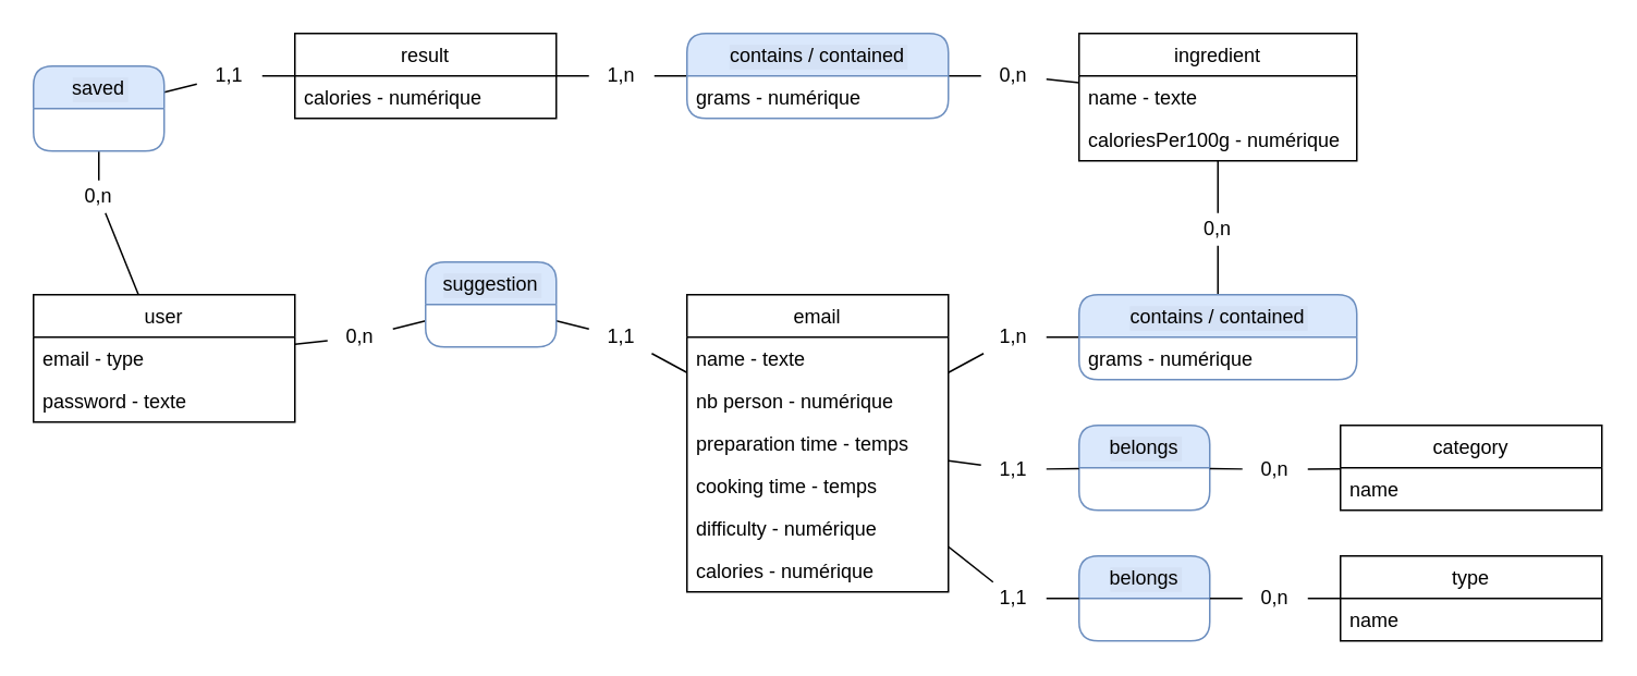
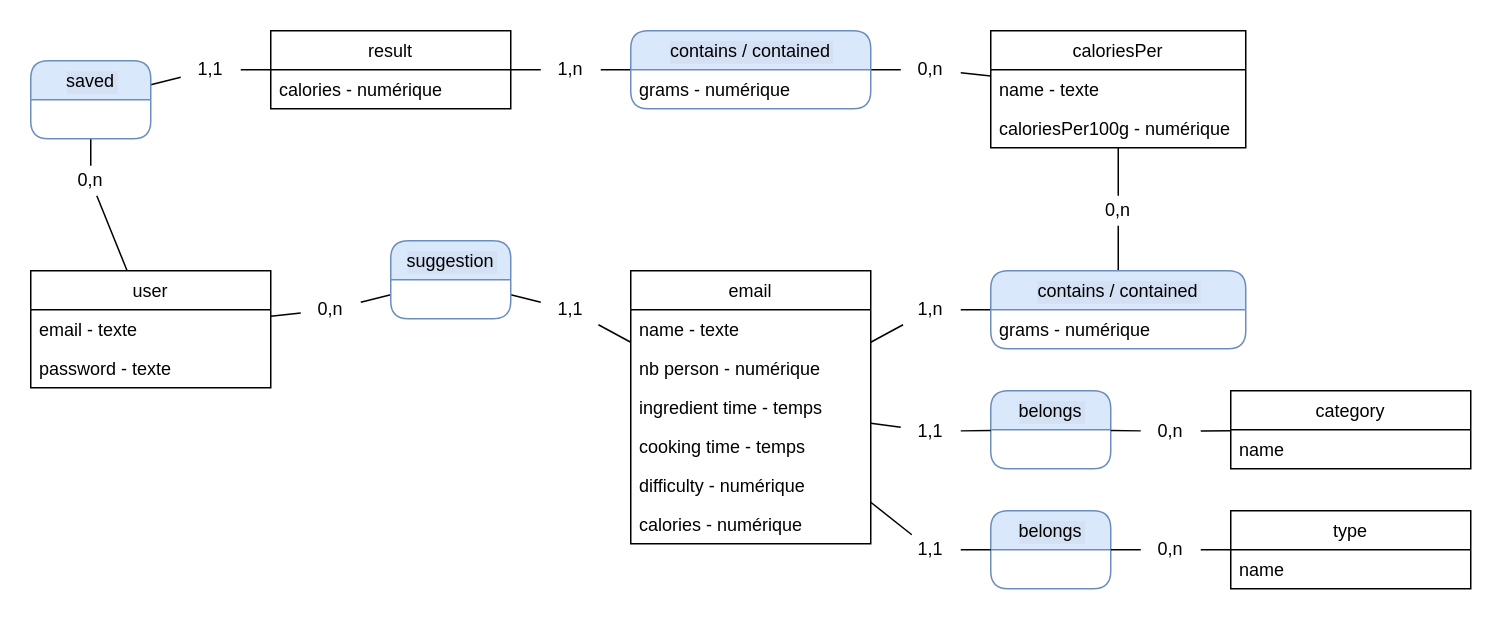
  <mxCell id="0" />
  <mxCell id="1" parent="0" />
  <mxCell id="2" value="" style="endArrow=none;html=1;" edge="1" parent="1" source="3" target="64"><mxGeometry width="50" height="50" relative="1" as="geometry"><mxPoint x="450" y="320" as="sourcePoint" /><mxPoint x="325" y="240" as="targetPoint" /></mxGeometry></mxCell>
  <mxCell id="3" value="0,n" style="text;html=1;strokeColor=none;fillColor=none;align=center;verticalAlign=middle;whiteSpace=wrap;rounded=0;" vertex="1" parent="1"><mxGeometry x="200" y="196" width="40" height="20" as="geometry" /></mxCell>
  <mxCell id="4" value="" style="endArrow=none;html=1;" edge="1" parent="1" source="8" target="3"><mxGeometry width="50" height="50" relative="1" as="geometry"><mxPoint x="238.158" y="310" as="sourcePoint" /><mxPoint x="405" y="298.265" as="targetPoint" /></mxGeometry></mxCell>
  <mxCell id="5" value="" style="endArrow=none;html=1;" edge="1" parent="1" source="6" target="11"><mxGeometry width="50" height="50" relative="1" as="geometry"><mxPoint x="270" y="320" as="sourcePoint" /><mxPoint x="320" y="270" as="targetPoint" /></mxGeometry></mxCell>
  <mxCell id="6" value="1,1" style="text;html=1;strokeColor=none;fillColor=none;align=center;verticalAlign=middle;whiteSpace=wrap;rounded=0;shadow=0;glass=0;comic=0;" vertex="1" parent="1"><mxGeometry x="360" y="196" width="40" height="20" as="geometry" /></mxCell>
  <mxCell id="7" value="" style="endArrow=none;html=1;" edge="1" parent="1" source="64" target="6"><mxGeometry width="50" height="50" relative="1" as="geometry"><mxPoint x="342.143" y="240" as="sourcePoint" /><mxPoint x="405" y="278.135" as="targetPoint" /></mxGeometry></mxCell>
  <mxCell id="8" value="user" style="swimlane;fontStyle=0;childLayout=stackLayout;horizontal=1;startSize=26;fillColor=none;horizontalStack=0;resizeParent=1;resizeParentMax=0;resizeLast=0;collapsible=1;marginBottom=0;" vertex="1" parent="1"><mxGeometry x="20" y="180" width="160" height="78" as="geometry" /></mxCell>
- <mxCell id="9" value="email - type" style="text;strokeColor=none;fillColor=none;align=left;verticalAlign=top;spacingLeft=4;spacingRight=4;overflow=hidden;rotatable=0;points=[[0,0.5],[1,0.5]];portConstraint=eastwest;" vertex="1" parent="8"><mxGeometry y="26" width="160" height="26" as="geometry" /></mxCell>
+ <mxCell id="9" value="email - texte" style="text;strokeColor=none;fillColor=none;align=left;verticalAlign=top;spacingLeft=4;spacingRight=4;overflow=hidden;rotatable=0;points=[[0,0.5],[1,0.5]];portConstraint=eastwest;" vertex="1" parent="8"><mxGeometry y="26" width="160" height="26" as="geometry" /></mxCell>
  <mxCell id="10" value="password - texte" style="text;strokeColor=none;fillColor=none;align=left;verticalAlign=top;spacingLeft=4;spacingRight=4;overflow=hidden;rotatable=0;points=[[0,0.5],[1,0.5]];portConstraint=eastwest;" vertex="1" parent="8"><mxGeometry y="52" width="160" height="26" as="geometry" /></mxCell>
  <mxCell id="11" value="email" style="swimlane;fontStyle=0;childLayout=stackLayout;horizontal=1;startSize=26;fillColor=none;horizontalStack=0;resizeParent=1;resizeParentMax=0;resizeLast=0;collapsible=1;marginBottom=0;" vertex="1" parent="1"><mxGeometry x="420" y="180" width="160" height="182" as="geometry" /></mxCell>
  <mxCell id="12" value="name - texte" style="text;strokeColor=none;fillColor=none;align=left;verticalAlign=top;spacingLeft=4;spacingRight=4;overflow=hidden;rotatable=0;points=[[0,0.5],[1,0.5]];portConstraint=eastwest;" vertex="1" parent="11"><mxGeometry y="26" width="160" height="26" as="geometry" /></mxCell>
  <mxCell id="13" value="nb person - numérique" style="text;strokeColor=none;fillColor=none;align=left;verticalAlign=top;spacingLeft=4;spacingRight=4;overflow=hidden;rotatable=0;points=[[0,0.5],[1,0.5]];portConstraint=eastwest;" vertex="1" parent="11"><mxGeometry y="52" width="160" height="26" as="geometry" /></mxCell>
- <mxCell id="14" value="preparation time - temps" style="text;strokeColor=none;fillColor=none;align=left;verticalAlign=top;spacingLeft=4;spacingRight=4;overflow=hidden;rotatable=0;points=[[0,0.5],[1,0.5]];portConstraint=eastwest;" vertex="1" parent="11"><mxGeometry y="78" width="160" height="26" as="geometry" /></mxCell>
+ <mxCell id="14" value="ingredient time - temps" style="text;strokeColor=none;fillColor=none;align=left;verticalAlign=top;spacingLeft=4;spacingRight=4;overflow=hidden;rotatable=0;points=[[0,0.5],[1,0.5]];portConstraint=eastwest;" vertex="1" parent="11"><mxGeometry y="78" width="160" height="26" as="geometry" /></mxCell>
  <mxCell id="15" value="cooking time - temps" style="text;strokeColor=none;fillColor=none;align=left;verticalAlign=top;spacingLeft=4;spacingRight=4;overflow=hidden;rotatable=0;points=[[0,0.5],[1,0.5]];portConstraint=eastwest;" vertex="1" parent="11"><mxGeometry y="104" width="160" height="26" as="geometry" /></mxCell>
  <mxCell id="16" value="difficulty - numérique" style="text;strokeColor=none;fillColor=none;align=left;verticalAlign=top;spacingLeft=4;spacingRight=4;overflow=hidden;rotatable=0;points=[[0,0.5],[1,0.5]];portConstraint=eastwest;" vertex="1" parent="11"><mxGeometry y="130" width="160" height="26" as="geometry" /></mxCell>
  <mxCell id="17" value="calories - numérique" style="text;strokeColor=none;fillColor=none;align=left;verticalAlign=top;spacingLeft=4;spacingRight=4;overflow=hidden;rotatable=0;points=[[0,0.5],[1,0.5]];portConstraint=eastwest;" vertex="1" parent="11"><mxGeometry y="156" width="160" height="26" as="geometry" /></mxCell>
  <mxCell id="18" value="" style="endArrow=none;html=1;" edge="1" parent="1" source="20" target="8"><mxGeometry width="50" height="50" relative="1" as="geometry"><mxPoint x="70" y="190" as="sourcePoint" /><mxPoint x="120" y="140" as="targetPoint" /></mxGeometry></mxCell>
  <mxCell id="19" value="" style="endArrow=none;html=1;" edge="1" parent="1" source="22" target="61"><mxGeometry width="50" height="50" relative="1" as="geometry"><mxPoint x="8.035" y="82" as="sourcePoint" /><mxPoint x="82.948" y="190" as="targetPoint" /></mxGeometry></mxCell>
  <mxCell id="20" value="0,n" style="text;html=1;align=center;verticalAlign=middle;whiteSpace=wrap;rounded=0;shadow=0;glass=0;comic=0;labelBackgroundColor=none;" vertex="1" parent="1"><mxGeometry x="40" y="110" width="40" height="20" as="geometry" /></mxCell>
  <mxCell id="21" value="" style="endArrow=none;html=1;" edge="1" parent="1" source="63" target="20"><mxGeometry width="50" height="50" relative="1" as="geometry"><mxPoint x="32.023" y="72" as="sourcePoint" /><mxPoint x="81.965" y="180" as="targetPoint" /></mxGeometry></mxCell>
  <mxCell id="22" value="1,1" style="text;html=1;strokeColor=none;fillColor=none;align=center;verticalAlign=middle;whiteSpace=wrap;rounded=0;shadow=0;glass=0;comic=0;labelBackgroundColor=none;" vertex="1" parent="1"><mxGeometry x="120" y="36" width="40" height="20" as="geometry" /></mxCell>
  <mxCell id="23" value="" style="endArrow=none;html=1;" edge="1" parent="1" source="63" target="22"><mxGeometry width="50" height="50" relative="1" as="geometry"><mxPoint x="60" y="46" as="sourcePoint" /><mxPoint x="140" y="46" as="targetPoint" /></mxGeometry></mxCell>
  <mxCell id="24" value="" style="endArrow=none;html=1;" edge="1" parent="1" source="28" target="59"><mxGeometry width="50" height="50" relative="1" as="geometry"><mxPoint x="360" y="190" as="sourcePoint" /><mxPoint x="410" y="140" as="targetPoint" /></mxGeometry></mxCell>
  <mxCell id="25" value="" style="endArrow=none;html=1;" edge="1" parent="1" source="26" target="56"><mxGeometry width="50" height="50" relative="1" as="geometry"><mxPoint x="590" y="190" as="sourcePoint" /><mxPoint x="640" y="140" as="targetPoint" /></mxGeometry></mxCell>
  <mxCell id="26" value="0,n" style="text;html=1;strokeColor=none;fillColor=none;align=center;verticalAlign=middle;whiteSpace=wrap;rounded=0;shadow=0;glass=0;comic=0;labelBackgroundColor=none;" vertex="1" parent="1"><mxGeometry x="600" y="36" width="40" height="20" as="geometry" /></mxCell>
  <mxCell id="27" value="" style="endArrow=none;html=1;" edge="1" parent="1" source="59" target="26"><mxGeometry width="50" height="50" relative="1" as="geometry"><mxPoint x="460" y="48.6" as="sourcePoint" /><mxPoint x="540" y="53.8" as="targetPoint" /></mxGeometry></mxCell>
  <mxCell id="28" value="1,n" style="text;html=1;strokeColor=none;fillColor=none;align=center;verticalAlign=middle;whiteSpace=wrap;rounded=0;shadow=0;glass=0;comic=0;labelBackgroundColor=none;" vertex="1" parent="1"><mxGeometry x="360" y="36" width="40" height="20" as="geometry" /></mxCell>
  <mxCell id="29" value="" style="endArrow=none;html=1;" edge="1" parent="1" source="61" target="28"><mxGeometry width="50" height="50" relative="1" as="geometry"><mxPoint x="300" y="46" as="sourcePoint" /><mxPoint x="380" y="46" as="targetPoint" /></mxGeometry></mxCell>
  <mxCell id="30" value="belongs" style="swimlane;fontStyle=0;childLayout=stackLayout;horizontal=1;startSize=26;horizontalStack=0;resizeParent=1;resizeParentMax=0;resizeLast=0;collapsible=1;marginBottom=0;rounded=1;labelBackgroundColor=#D4E1F5;fillColor=#dae8fc;strokeColor=#6c8ebf;" vertex="1" parent="1"><mxGeometry x="660" y="260" width="80" height="52" as="geometry" /></mxCell>
  <mxCell id="31" value="category" style="swimlane;fontStyle=0;childLayout=stackLayout;horizontal=1;startSize=26;fillColor=none;horizontalStack=0;resizeParent=1;resizeParentMax=0;resizeLast=0;collapsible=1;marginBottom=0;" vertex="1" parent="1"><mxGeometry x="820" y="260" width="160" height="52" as="geometry" /></mxCell>
  <mxCell id="32" value="name" style="text;strokeColor=none;fillColor=none;align=left;verticalAlign=top;spacingLeft=4;spacingRight=4;overflow=hidden;rotatable=0;points=[[0,0.5],[1,0.5]];portConstraint=eastwest;" vertex="1" parent="31"><mxGeometry y="26" width="160" height="26" as="geometry" /></mxCell>
  <mxCell id="33" value="type" style="swimlane;fontStyle=0;childLayout=stackLayout;horizontal=1;startSize=26;fillColor=none;horizontalStack=0;resizeParent=1;resizeParentMax=0;resizeLast=0;collapsible=1;marginBottom=0;" vertex="1" parent="1"><mxGeometry x="820" y="340" width="160" height="52" as="geometry" /></mxCell>
  <mxCell id="34" value="name" style="text;strokeColor=none;fillColor=none;align=left;verticalAlign=top;spacingLeft=4;spacingRight=4;overflow=hidden;rotatable=0;points=[[0,0.5],[1,0.5]];portConstraint=eastwest;" vertex="1" parent="33"><mxGeometry y="26" width="160" height="26" as="geometry" /></mxCell>
  <mxCell id="35" value="" style="endArrow=none;html=1;" edge="1" parent="1" source="37" target="54"><mxGeometry width="50" height="50" relative="1" as="geometry"><mxPoint x="660" y="310" as="sourcePoint" /><mxPoint x="710" y="260" as="targetPoint" /></mxGeometry></mxCell>
  <mxCell id="36" value="" style="endArrow=none;html=1;" edge="1" parent="1" source="39" target="54"><mxGeometry width="50" height="50" relative="1" as="geometry"><mxPoint x="590" y="246.714" as="sourcePoint" /><mxPoint x="694.333" y="202" as="targetPoint" /></mxGeometry></mxCell>
  <mxCell id="37" value="1,n" style="text;html=1;strokeColor=none;fillColor=none;align=center;verticalAlign=middle;whiteSpace=wrap;rounded=0;shadow=0;glass=0;comic=0;labelBackgroundColor=none;" vertex="1" parent="1"><mxGeometry x="600" y="196" width="40" height="20" as="geometry" /></mxCell>
  <mxCell id="38" value="" style="endArrow=none;html=1;" edge="1" parent="1" source="11" target="37"><mxGeometry width="50" height="50" relative="1" as="geometry"><mxPoint x="580" y="236.714" as="sourcePoint" /><mxPoint x="684.333" y="192" as="targetPoint" /></mxGeometry></mxCell>
  <mxCell id="39" value="0,n" style="text;html=1;strokeColor=none;fillColor=none;align=center;verticalAlign=middle;whiteSpace=wrap;rounded=0;shadow=0;glass=0;comic=0;labelBackgroundColor=none;" vertex="1" parent="1"><mxGeometry x="725" y="130" width="40" height="20" as="geometry" /></mxCell>
  <mxCell id="40" value="" style="endArrow=none;html=1;" edge="1" parent="1" source="56" target="39"><mxGeometry width="50" height="50" relative="1" as="geometry"><mxPoint x="668.738" y="98" as="sourcePoint" /><mxPoint x="715.841" y="140" as="targetPoint" /></mxGeometry></mxCell>
  <mxCell id="41" value="" style="endArrow=none;html=1;" edge="1" parent="1" source="48" target="30"><mxGeometry width="50" height="50" relative="1" as="geometry"><mxPoint x="680" y="330" as="sourcePoint" /><mxPoint x="730" y="280" as="targetPoint" /></mxGeometry></mxCell>
  <mxCell id="42" value="belongs" style="swimlane;fontStyle=0;childLayout=stackLayout;horizontal=1;startSize=26;horizontalStack=0;resizeParent=1;resizeParentMax=0;resizeLast=0;collapsible=1;marginBottom=0;rounded=1;labelBackgroundColor=#D4E1F5;fillColor=#dae8fc;strokeColor=#6c8ebf;" vertex="1" parent="1"><mxGeometry x="660" y="340" width="80" height="52" as="geometry" /></mxCell>
  <mxCell id="43" value="" style="endArrow=none;html=1;" edge="1" parent="1" source="50" target="42"><mxGeometry width="50" height="50" relative="1" as="geometry"><mxPoint x="680" y="330" as="sourcePoint" /><mxPoint x="730" y="280" as="targetPoint" /></mxGeometry></mxCell>
  <mxCell id="44" value="" style="endArrow=none;html=1;" edge="1" parent="1" source="52" target="33"><mxGeometry width="50" height="50" relative="1" as="geometry"><mxPoint x="680" y="330" as="sourcePoint" /><mxPoint x="730" y="280" as="targetPoint" /></mxGeometry></mxCell>
  <mxCell id="45" value="" style="endArrow=none;html=1;" edge="1" parent="1" source="46" target="31"><mxGeometry width="50" height="50" relative="1" as="geometry"><mxPoint x="680" y="330" as="sourcePoint" /><mxPoint x="730" y="280" as="targetPoint" /></mxGeometry></mxCell>
  <mxCell id="46" value="0,n" style="text;html=1;strokeColor=none;fillColor=none;align=center;verticalAlign=middle;whiteSpace=wrap;rounded=0;shadow=0;glass=0;comic=0;labelBackgroundColor=none;" vertex="1" parent="1"><mxGeometry x="760" y="277" width="40" height="20" as="geometry" /></mxCell>
  <mxCell id="47" value="" style="endArrow=none;html=1;" edge="1" parent="1" source="30" target="46"><mxGeometry width="50" height="50" relative="1" as="geometry"><mxPoint x="740" y="286" as="sourcePoint" /><mxPoint x="820" y="286" as="targetPoint" /></mxGeometry></mxCell>
  <mxCell id="48" value="1,1" style="text;html=1;strokeColor=none;fillColor=none;align=center;verticalAlign=middle;whiteSpace=wrap;rounded=0;shadow=0;glass=0;comic=0;labelBackgroundColor=none;" vertex="1" parent="1"><mxGeometry x="600" y="277" width="40" height="20" as="geometry" /></mxCell>
  <mxCell id="49" value="" style="endArrow=none;html=1;" edge="1" parent="1" source="11" target="48"><mxGeometry width="50" height="50" relative="1" as="geometry"><mxPoint x="580" y="277" as="sourcePoint" /><mxPoint x="660" y="283" as="targetPoint" /></mxGeometry></mxCell>
  <mxCell id="50" value="1,1" style="text;html=1;strokeColor=none;fillColor=none;align=center;verticalAlign=middle;whiteSpace=wrap;rounded=0;shadow=0;glass=0;comic=0;labelBackgroundColor=none;" vertex="1" parent="1"><mxGeometry x="600" y="356" width="40" height="20" as="geometry" /></mxCell>
  <mxCell id="51" value="" style="endArrow=none;html=1;" edge="1" parent="1" source="11" target="50"><mxGeometry width="50" height="50" relative="1" as="geometry"><mxPoint x="580" y="309" as="sourcePoint" /><mxPoint x="660" y="347" as="targetPoint" /></mxGeometry></mxCell>
  <mxCell id="52" value="0,n" style="text;html=1;strokeColor=none;fillColor=none;align=center;verticalAlign=middle;whiteSpace=wrap;rounded=0;shadow=0;glass=0;comic=0;labelBackgroundColor=none;" vertex="1" parent="1"><mxGeometry x="760" y="356" width="40" height="20" as="geometry" /></mxCell>
  <mxCell id="53" value="" style="endArrow=none;html=1;" edge="1" parent="1" source="42" target="52"><mxGeometry width="50" height="50" relative="1" as="geometry"><mxPoint x="740" y="366" as="sourcePoint" /><mxPoint x="820" y="366" as="targetPoint" /></mxGeometry></mxCell>
  <mxCell id="54" value="contains / contained" style="swimlane;fontStyle=0;childLayout=stackLayout;horizontal=1;startSize=26;horizontalStack=0;resizeParent=1;resizeParentMax=0;resizeLast=0;collapsible=1;marginBottom=0;rounded=1;labelBackgroundColor=#D4E1F5;fillColor=#dae8fc;strokeColor=#6c8ebf;" vertex="1" parent="1"><mxGeometry x="660" y="180" width="170" height="52" as="geometry" /></mxCell>
  <mxCell id="55" value="grams - numérique" style="text;strokeColor=none;fillColor=none;align=left;verticalAlign=top;spacingLeft=4;spacingRight=4;overflow=hidden;rotatable=0;points=[[0,0.5],[1,0.5]];portConstraint=eastwest;" vertex="1" parent="54"><mxGeometry y="26" width="170" height="26" as="geometry" /></mxCell>
- <mxCell id="56" value="ingredient" style="swimlane;fontStyle=0;childLayout=stackLayout;horizontal=1;startSize=26;fillColor=none;horizontalStack=0;resizeParent=1;resizeParentMax=0;resizeLast=0;collapsible=1;marginBottom=0;" vertex="1" parent="1"><mxGeometry x="660" width="170" height="78" as="geometry" y="20" /></mxCell>
+ <mxCell id="56" value="caloriesPer" style="swimlane;fontStyle=0;childLayout=stackLayout;horizontal=1;startSize=26;fillColor=none;horizontalStack=0;resizeParent=1;resizeParentMax=0;resizeLast=0;collapsible=1;marginBottom=0;" vertex="1" parent="1"><mxGeometry x="660" width="170" height="78" as="geometry" y="20" /></mxCell>
  <mxCell id="57" value="name - texte" style="text;strokeColor=none;fillColor=none;align=left;verticalAlign=top;spacingLeft=4;spacingRight=4;overflow=hidden;rotatable=0;points=[[0,0.5],[1,0.5]];portConstraint=eastwest;" vertex="1" parent="56"><mxGeometry y="26" width="170" height="26" as="geometry" /></mxCell>
  <mxCell id="58" value="caloriesPer100g - numérique" style="text;strokeColor=none;fillColor=none;align=left;verticalAlign=top;spacingLeft=4;spacingRight=4;overflow=hidden;rotatable=0;points=[[0,0.5],[1,0.5]];portConstraint=eastwest;" vertex="1" parent="56"><mxGeometry y="52" width="170" height="26" as="geometry" /></mxCell>
  <mxCell id="59" value="contains / contained" style="swimlane;fontStyle=0;childLayout=stackLayout;horizontal=1;startSize=26;horizontalStack=0;resizeParent=1;resizeParentMax=0;resizeLast=0;collapsible=1;marginBottom=0;rounded=1;labelBackgroundColor=#D4E1F5;fillColor=#dae8fc;strokeColor=#6c8ebf;" vertex="1" parent="1"><mxGeometry x="420" width="160" height="52" as="geometry" y="20" /></mxCell>
  <mxCell id="60" value="grams - numérique" style="text;strokeColor=none;fillColor=none;align=left;verticalAlign=top;spacingLeft=4;spacingRight=4;overflow=hidden;rotatable=0;points=[[0,0.5],[1,0.5]];portConstraint=eastwest;" vertex="1" parent="59"><mxGeometry y="26" width="160" height="26" as="geometry" /></mxCell>
  <mxCell id="61" value="result" style="swimlane;fontStyle=0;childLayout=stackLayout;horizontal=1;startSize=26;fillColor=none;horizontalStack=0;resizeParent=1;resizeParentMax=0;resizeLast=0;collapsible=1;marginBottom=0;" vertex="1" parent="1"><mxGeometry x="180" width="160" height="52" as="geometry" y="20" /></mxCell>
  <mxCell id="62" value="calories - numérique" style="text;strokeColor=none;fillColor=none;align=left;verticalAlign=top;spacingLeft=4;spacingRight=4;overflow=hidden;rotatable=0;points=[[0,0.5],[1,0.5]];portConstraint=eastwest;" vertex="1" parent="61"><mxGeometry y="26" width="160" height="26" as="geometry" /></mxCell>
  <mxCell id="63" value="saved" style="swimlane;fontStyle=0;childLayout=stackLayout;horizontal=1;startSize=26;horizontalStack=0;resizeParent=1;resizeParentMax=0;resizeLast=0;collapsible=1;marginBottom=0;rounded=1;labelBackgroundColor=#D4E1F5;fillColor=#dae8fc;strokeColor=#6c8ebf;" vertex="1" parent="1"><mxGeometry x="20" y="40" width="80" height="52" as="geometry" /></mxCell>
  <mxCell id="64" value="suggestion" style="swimlane;fontStyle=0;childLayout=stackLayout;horizontal=1;startSize=26;horizontalStack=0;resizeParent=1;resizeParentMax=0;resizeLast=0;collapsible=1;marginBottom=0;rounded=1;labelBackgroundColor=#D4E1F5;fillColor=#dae8fc;strokeColor=#6c8ebf;" vertex="1" parent="1"><mxGeometry x="260" y="160" width="80" height="52" as="geometry" /></mxCell>
